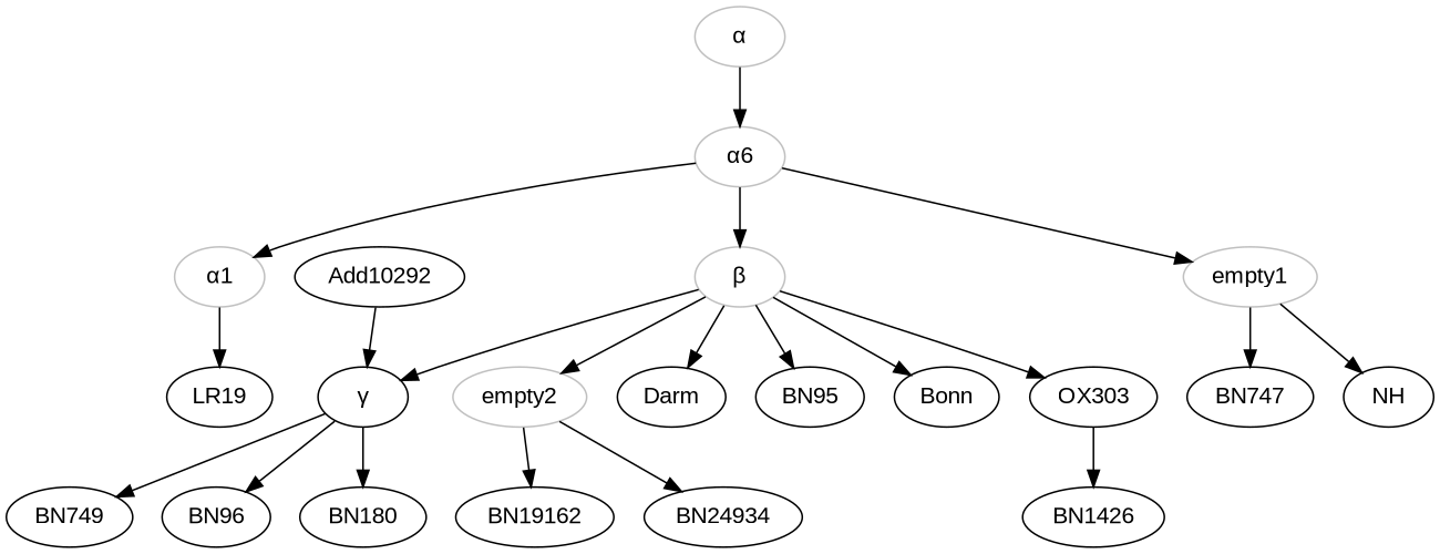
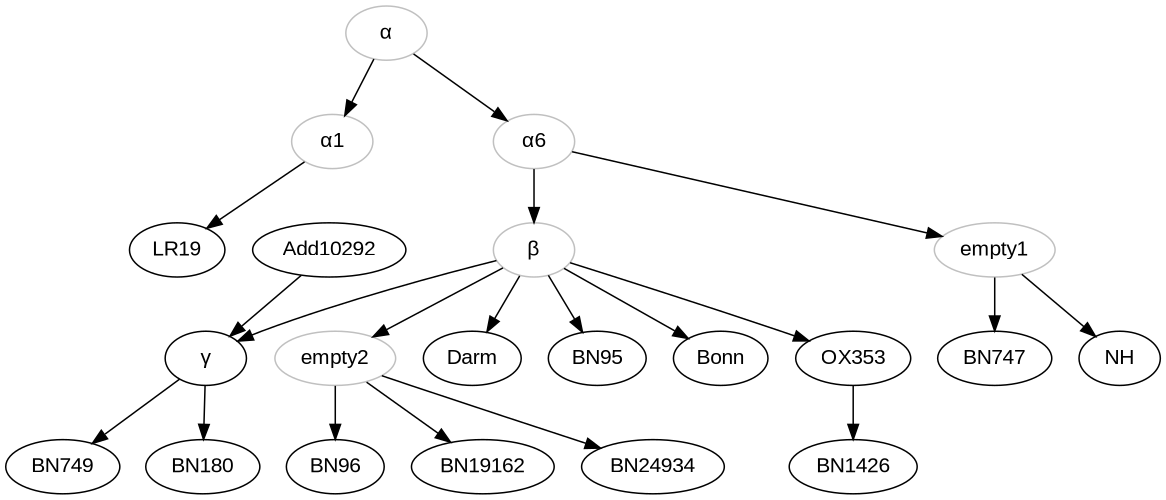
  digraph {
    fontname="Liberation Sans"
    node [fontname="Liberation Sans"]
    edge [fontname="Liberation Sans"]
    n1 [color=grey label="α"]
    n2 [color=grey label="α1"]
    n3 [color=grey label="α6"]
    LR19
    n5 [color=grey label="β"]
    empty1 [color=grey]
    n7 [color=black label="γ"]
    empty2 [color=grey]
    Darm
    BN95
    Bonn
-   OX303
+   OX303 [label=OX353]
    BN747
    NH
    BN749
    BN96
    n17 [label=BN180]
    BN19162
    BN24934
    BN1426
    Add10292
-   n3 -> n2
+   n1 -> n2
    n1 -> n3
    n2 -> LR19
    n3 -> n5
    n3 -> empty1
    n5 -> n7
    n5 -> empty2
    n5 -> Darm
    n5 -> BN95
    n5 -> Bonn
    n5 -> OX303
    empty1 -> BN747
    empty1 -> NH
    n7 -> BN749
-   n7 -> BN96
+   empty2 -> BN96
    n7 -> n17
    empty2 -> BN19162
    empty2 -> BN24934
    OX303 -> BN1426
    Add10292 -> n7
  }
